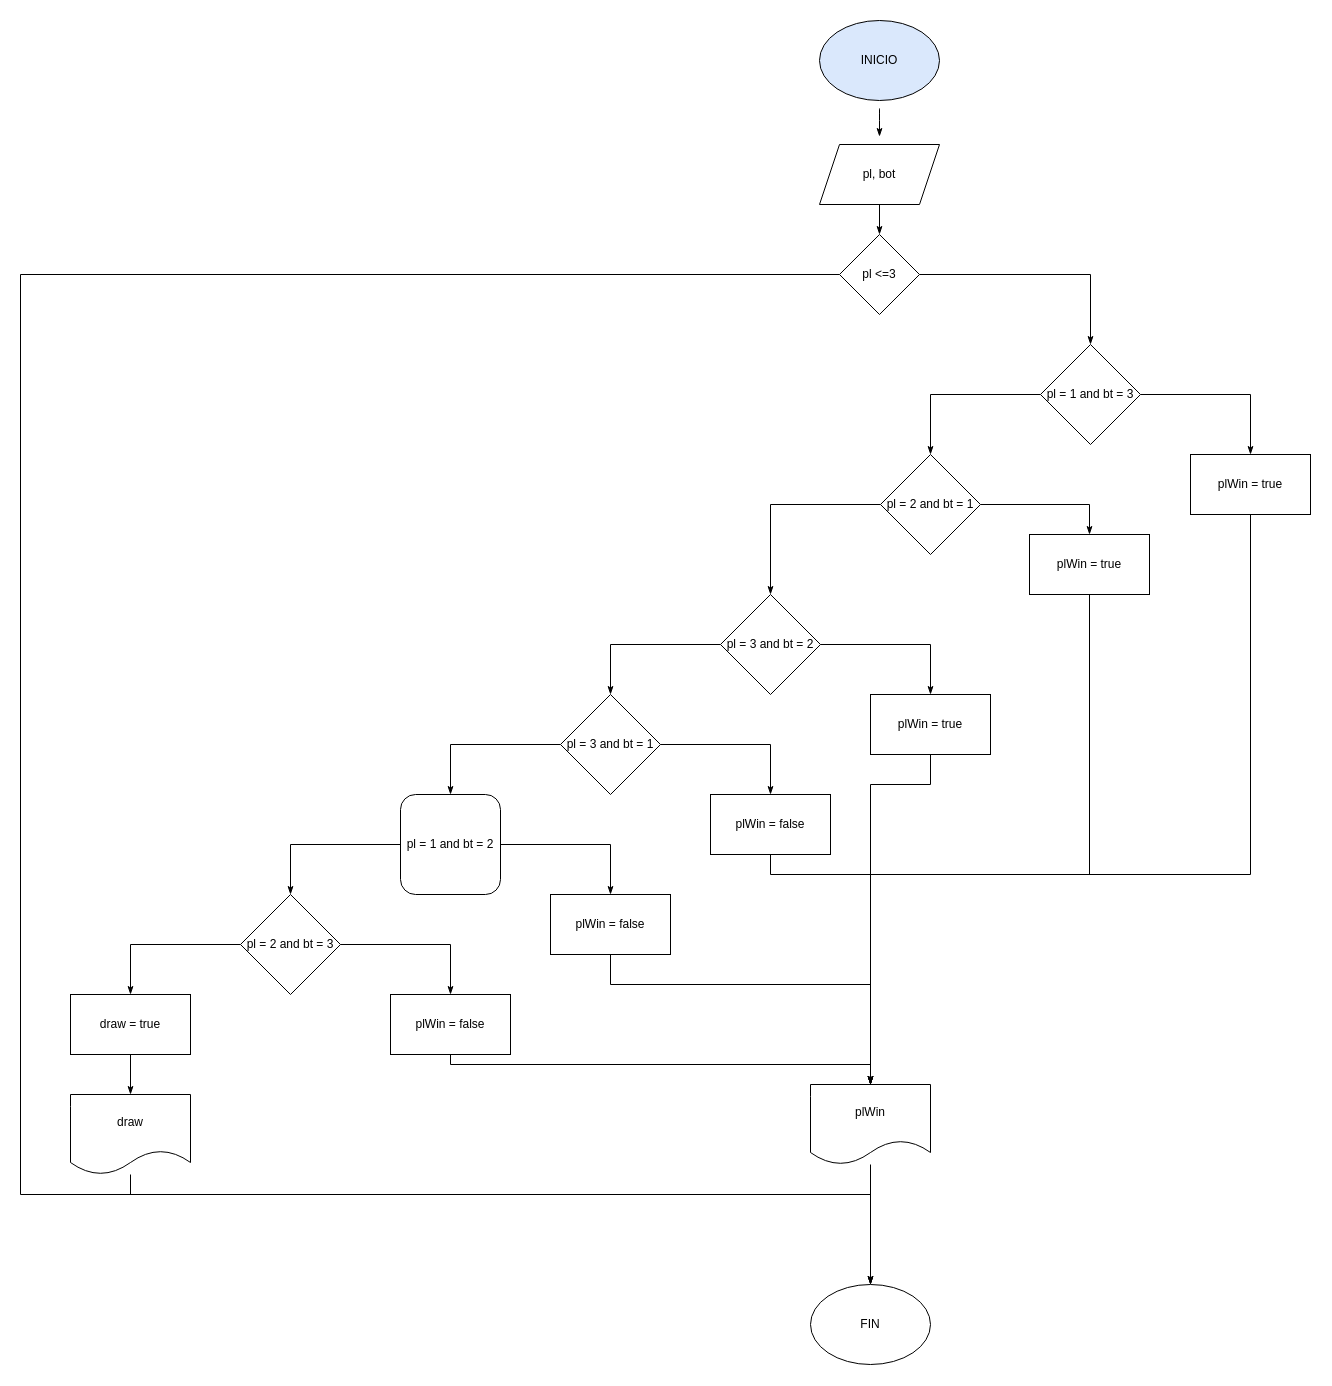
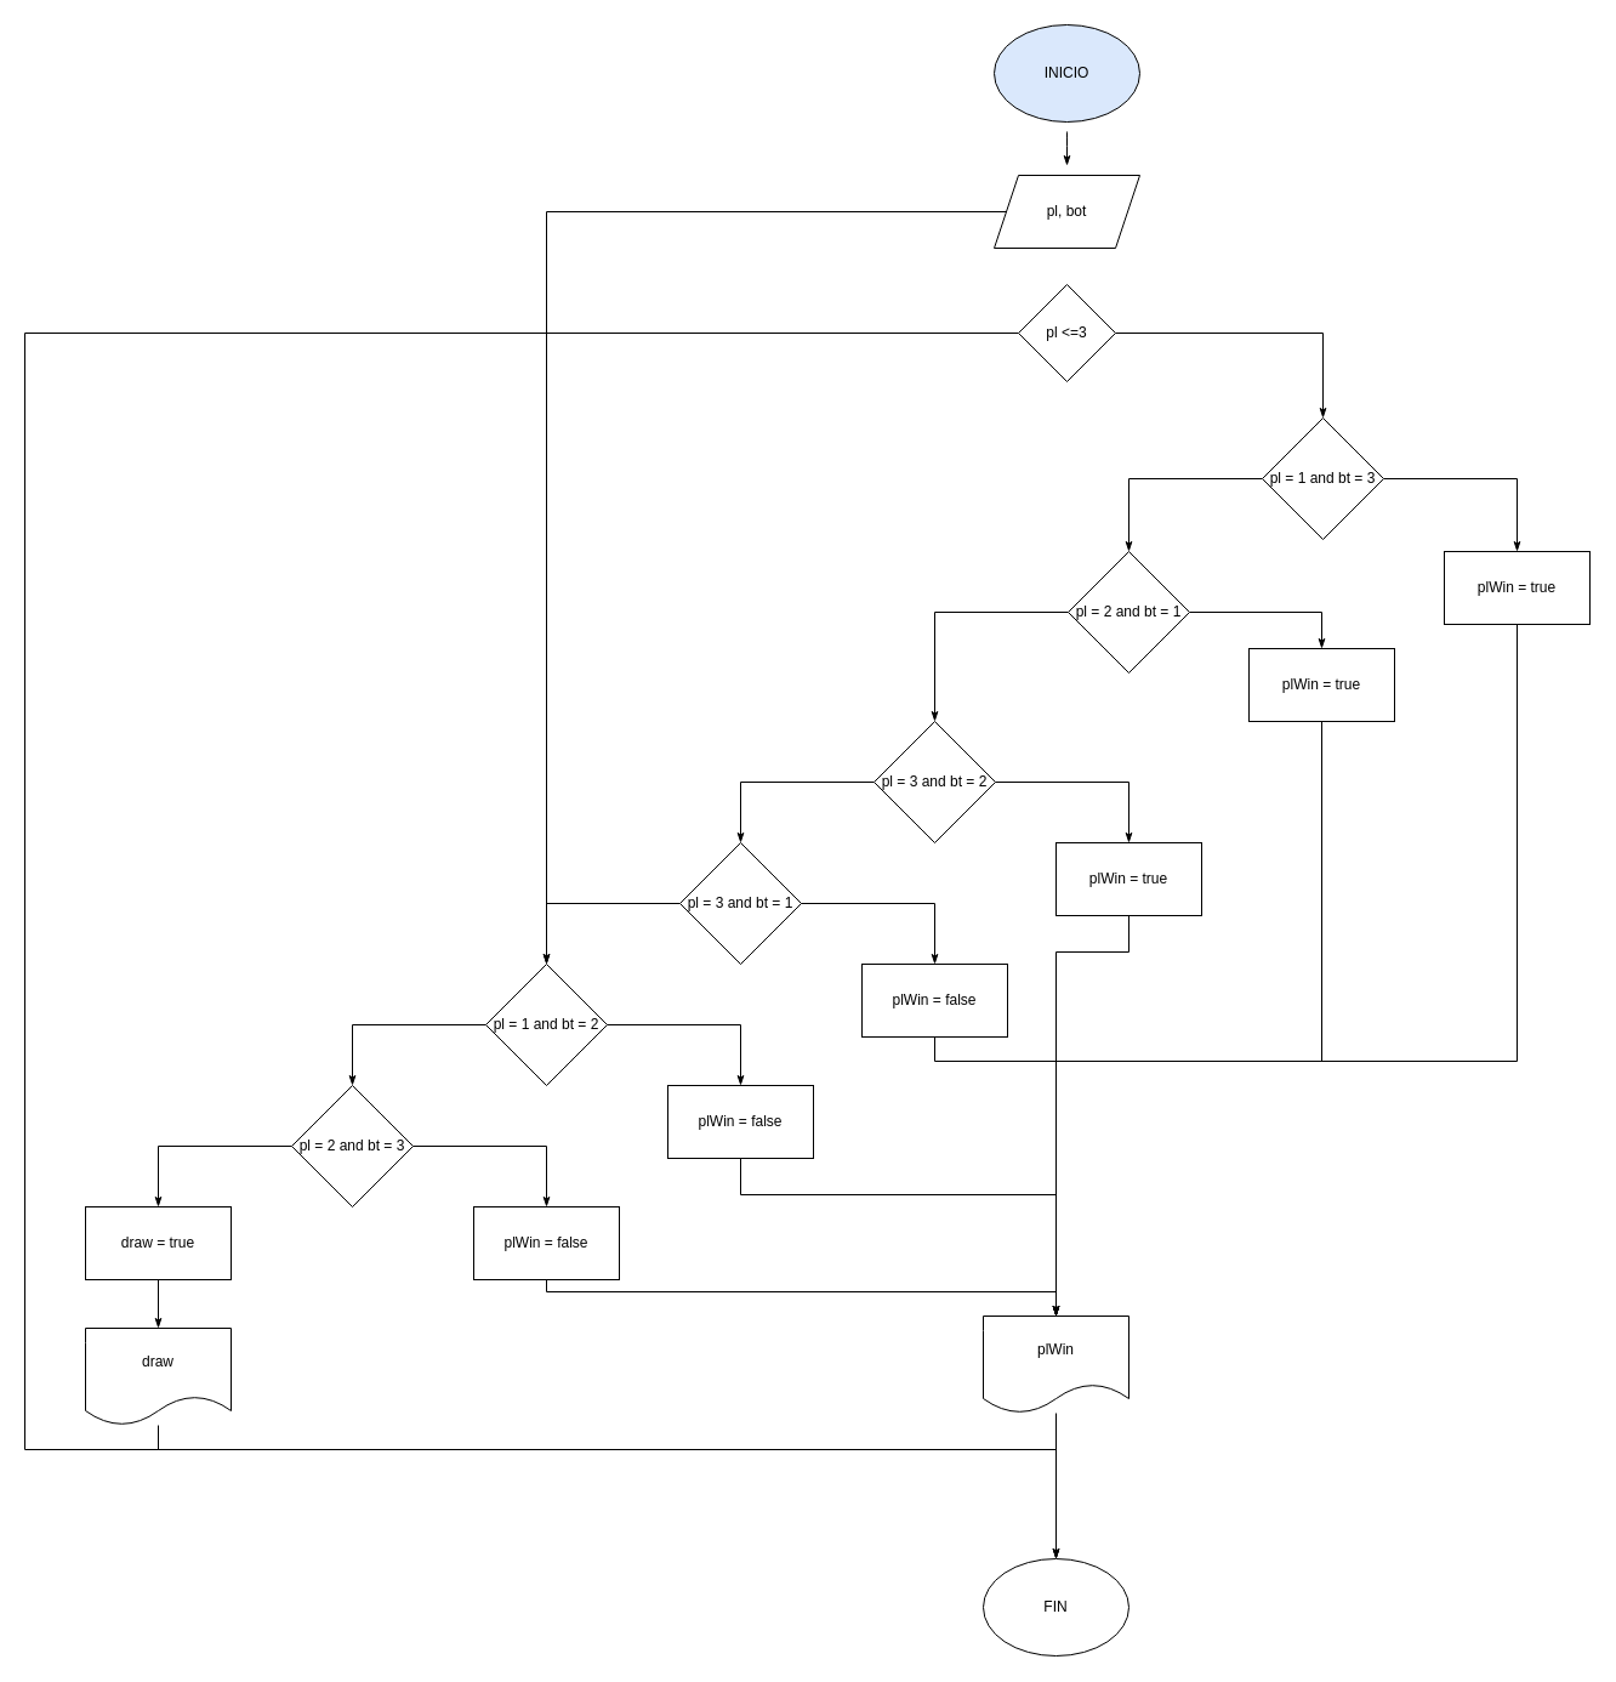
  <mxCell id="0" />
  <mxCell id="1" parent="0" />
  <mxCell id="2" style="edgeStyle=none;curved=1;rounded=0;orthogonalLoop=1;jettySize=auto;html=1;endArrow=classicThin;sourcePerimeterSpacing=8;targetPerimeterSpacing=8;endFill=1;" parent="1" source="3" target="5" edge="1"><mxGeometry relative="1" as="geometry" /></mxCell>
  <mxCell id="3" value="INICIO" style="ellipse;whiteSpace=wrap;html=1;hachureGap=4;fillColor=#dae8fc;" parent="1" vertex="1"><mxGeometry x="819" y="20" width="120" height="80" as="geometry" /></mxCell>
- <mxCell id="4" style="edgeStyle=orthogonalEdgeStyle;rounded=0;orthogonalLoop=1;jettySize=auto;html=1;endArrow=classicThin;endFill=1;" edge="1" parent="1" source="5" target="8"><mxGeometry relative="1" as="geometry" /></mxCell>
+ <mxCell id="4" style="edgeStyle=orthogonalEdgeStyle;rounded=0;orthogonalLoop=1;jettySize=auto;html=1;endArrow=classicThin;endFill=1;" edge="1" parent="1" source="5" target="30"><mxGeometry relative="1" as="geometry" /></mxCell>
  <mxCell id="5" value="pl, bot" style="shape=parallelogram;perimeter=parallelogramPerimeter;whiteSpace=wrap;html=1;fixedSize=1;hachureGap=4;" parent="1" vertex="1"><mxGeometry x="819" y="144" width="120" height="60" as="geometry" /></mxCell>
  <mxCell id="6" style="edgeStyle=orthogonalEdgeStyle;rounded=0;orthogonalLoop=1;jettySize=auto;html=1;endArrow=classicThin;endFill=1;entryX=0.5;entryY=0;entryDx=0;entryDy=0;" edge="1" parent="1" source="8" target="39"><mxGeometry relative="1" as="geometry"><mxPoint x="870" y="1244" as="targetPoint" /><Array as="points"><mxPoint x="20" y="274" /><mxPoint x="20" y="1194" /><mxPoint x="870" y="1194" /></Array></mxGeometry></mxCell>
  <mxCell id="7" style="edgeStyle=orthogonalEdgeStyle;rounded=0;orthogonalLoop=1;jettySize=auto;html=1;endArrow=classicThin;endFill=1;" edge="1" parent="1" source="8" target="11"><mxGeometry relative="1" as="geometry" /></mxCell>
  <mxCell id="8" value="pl &amp;lt;=3" style="rhombus;whiteSpace=wrap;html=1;" vertex="1" parent="1"><mxGeometry x="839" y="234" width="80" height="80" as="geometry" /></mxCell>
  <mxCell id="9" value="" style="edgeStyle=orthogonalEdgeStyle;rounded=0;orthogonalLoop=1;jettySize=auto;html=1;endArrow=classicThin;endFill=1;" edge="1" parent="1" source="11" target="13"><mxGeometry relative="1" as="geometry" /></mxCell>
  <mxCell id="10" value="" style="edgeStyle=orthogonalEdgeStyle;rounded=0;orthogonalLoop=1;jettySize=auto;html=1;endArrow=classicThin;endFill=1;" edge="1" parent="1" source="11" target="16"><mxGeometry relative="1" as="geometry" /></mxCell>
  <mxCell id="11" value="pl = 1 and bt = 3" style="rhombus;whiteSpace=wrap;html=1;" vertex="1" parent="1"><mxGeometry x="1040" y="344" width="100" height="100" as="geometry" /></mxCell>
  <mxCell id="12" style="edgeStyle=orthogonalEdgeStyle;rounded=0;orthogonalLoop=1;jettySize=auto;html=1;entryX=0.5;entryY=0;entryDx=0;entryDy=0;endArrow=classicThin;endFill=1;" edge="1" parent="1" source="13" target="45"><mxGeometry relative="1" as="geometry"><Array as="points"><mxPoint x="1250" y="874" /><mxPoint x="870" y="874" /></Array></mxGeometry></mxCell>
  <mxCell id="13" value="plWin = true" style="whiteSpace=wrap;html=1;" vertex="1" parent="1"><mxGeometry x="1190" y="454" width="120" height="60" as="geometry" /></mxCell>
  <mxCell id="14" style="edgeStyle=orthogonalEdgeStyle;rounded=0;orthogonalLoop=1;jettySize=auto;html=1;entryX=0.5;entryY=0;entryDx=0;entryDy=0;endArrow=classicThin;endFill=1;" edge="1" parent="1" source="16" target="18"><mxGeometry relative="1" as="geometry" /></mxCell>
  <mxCell id="15" value="" style="edgeStyle=orthogonalEdgeStyle;rounded=0;orthogonalLoop=1;jettySize=auto;html=1;endArrow=classicThin;endFill=1;" edge="1" parent="1" source="16" target="20"><mxGeometry relative="1" as="geometry"><Array as="points"><mxPoint x="770" y="504" /></Array></mxGeometry></mxCell>
  <mxCell id="16" value="pl = 2 and bt = 1" style="rhombus;whiteSpace=wrap;html=1;" vertex="1" parent="1"><mxGeometry x="880" y="454" width="100" height="100" as="geometry" /></mxCell>
  <mxCell id="17" style="edgeStyle=orthogonalEdgeStyle;rounded=0;orthogonalLoop=1;jettySize=auto;html=1;endArrow=classicThin;endFill=1;" edge="1" parent="1" source="18" target="45"><mxGeometry relative="1" as="geometry"><Array as="points"><mxPoint x="1089" y="874" /><mxPoint x="870" y="874" /></Array></mxGeometry></mxCell>
  <mxCell id="18" value="plWin = true" style="whiteSpace=wrap;html=1;" vertex="1" parent="1"><mxGeometry x="1029" y="534" width="120" height="60" as="geometry" /></mxCell>
  <mxCell id="19" value="" style="edgeStyle=orthogonalEdgeStyle;rounded=0;orthogonalLoop=1;jettySize=auto;html=1;endArrow=classicThin;endFill=1;" edge="1" parent="1" source="20" target="25"><mxGeometry relative="1" as="geometry"><Array as="points"><mxPoint x="610" y="644" /></Array></mxGeometry></mxCell>
  <mxCell id="20" value="pl = 3 and bt = 2" style="rhombus;whiteSpace=wrap;html=1;" vertex="1" parent="1"><mxGeometry x="720" y="594" width="100" height="100" as="geometry" /></mxCell>
  <mxCell id="21" style="edgeStyle=orthogonalEdgeStyle;rounded=0;orthogonalLoop=1;jettySize=auto;html=1;entryX=0.5;entryY=0;entryDx=0;entryDy=0;endArrow=classicThin;endFill=1;" edge="1" parent="1" target="23" source="20"><mxGeometry relative="1" as="geometry"><mxPoint x="820" y="704" as="sourcePoint" /></mxGeometry></mxCell>
  <mxCell id="22" style="edgeStyle=orthogonalEdgeStyle;rounded=0;orthogonalLoop=1;jettySize=auto;html=1;endArrow=classicThin;endFill=1;exitX=0.5;exitY=1;exitDx=0;exitDy=0;" edge="1" parent="1" source="23" target="45"><mxGeometry relative="1" as="geometry"><Array as="points"><mxPoint x="930" y="784" /><mxPoint x="870" y="784" /></Array></mxGeometry></mxCell>
  <mxCell id="23" value="plWin = true" style="whiteSpace=wrap;html=1;" vertex="1" parent="1"><mxGeometry x="870" y="694" width="120" height="60" as="geometry" /></mxCell>
  <mxCell id="24" style="edgeStyle=orthogonalEdgeStyle;rounded=0;orthogonalLoop=1;jettySize=auto;html=1;entryX=0.5;entryY=0;entryDx=0;entryDy=0;endArrow=classicThin;endFill=1;" edge="1" parent="1" source="25" target="30"><mxGeometry relative="1" as="geometry" /></mxCell>
  <mxCell id="25" value="pl = 3 and bt = 1" style="rhombus;whiteSpace=wrap;html=1;" vertex="1" parent="1"><mxGeometry x="560" y="694" width="100" height="100" as="geometry" /></mxCell>
  <mxCell id="26" style="edgeStyle=orthogonalEdgeStyle;rounded=0;orthogonalLoop=1;jettySize=auto;html=1;entryX=0.5;entryY=0;entryDx=0;entryDy=0;endArrow=classicThin;endFill=1;" edge="1" parent="1" target="28" source="25"><mxGeometry relative="1" as="geometry"><mxPoint x="660" y="744" as="sourcePoint" /></mxGeometry></mxCell>
  <mxCell id="27" style="edgeStyle=orthogonalEdgeStyle;rounded=0;orthogonalLoop=1;jettySize=auto;html=1;entryX=0.5;entryY=0;entryDx=0;entryDy=0;endArrow=classicThin;endFill=1;" edge="1" parent="1" source="28" target="45"><mxGeometry relative="1" as="geometry"><Array as="points"><mxPoint x="770" y="874" /><mxPoint x="870" y="874" /></Array></mxGeometry></mxCell>
  <mxCell id="28" value="plWin = false" style="whiteSpace=wrap;html=1;" vertex="1" parent="1"><mxGeometry x="710" y="794" width="120" height="60" as="geometry" /></mxCell>
  <mxCell id="29" style="edgeStyle=orthogonalEdgeStyle;rounded=0;orthogonalLoop=1;jettySize=auto;html=1;entryX=0.5;entryY=0;entryDx=0;entryDy=0;endArrow=classicThin;endFill=1;" edge="1" parent="1" source="30" target="35"><mxGeometry relative="1" as="geometry" /></mxCell>
- <mxCell id="30" value="pl = 1 and bt = 2" style="whiteSpace=wrap;html=1;rounded=1;" vertex="1" parent="1"><mxGeometry x="400" y="794" width="100" height="100" as="geometry" /></mxCell>
+ <mxCell id="30" value="pl = 1 and bt = 2" style="rhombus;whiteSpace=wrap;html=1;" vertex="1" parent="1"><mxGeometry x="400" y="794" width="100" height="100" as="geometry" /></mxCell>
  <mxCell id="31" style="edgeStyle=orthogonalEdgeStyle;rounded=0;orthogonalLoop=1;jettySize=auto;html=1;entryX=0.5;entryY=0;entryDx=0;entryDy=0;endArrow=classicThin;endFill=1;" edge="1" parent="1" source="30" target="33"><mxGeometry relative="1" as="geometry"><mxPoint x="500" y="844" as="sourcePoint" /></mxGeometry></mxCell>
  <mxCell id="32" style="edgeStyle=orthogonalEdgeStyle;rounded=0;orthogonalLoop=1;jettySize=auto;html=1;endArrow=classicThin;endFill=1;" edge="1" parent="1" source="33" target="45"><mxGeometry relative="1" as="geometry"><Array as="points"><mxPoint x="610" y="984" /><mxPoint x="870" y="984" /></Array></mxGeometry></mxCell>
  <mxCell id="33" value="plWin = false" style="whiteSpace=wrap;html=1;" vertex="1" parent="1"><mxGeometry x="550" y="894" width="120" height="60" as="geometry" /></mxCell>
  <mxCell id="34" value="" style="edgeStyle=orthogonalEdgeStyle;rounded=0;orthogonalLoop=1;jettySize=auto;html=1;endArrow=classicThin;endFill=1;" edge="1" parent="1" source="35" target="41"><mxGeometry relative="1" as="geometry"><Array as="points"><mxPoint x="130" y="944" /></Array></mxGeometry></mxCell>
  <mxCell id="35" value="pl = 2 and bt = 3" style="rhombus;whiteSpace=wrap;html=1;" vertex="1" parent="1"><mxGeometry x="240" y="894" width="100" height="100" as="geometry" /></mxCell>
  <mxCell id="36" style="edgeStyle=orthogonalEdgeStyle;rounded=0;orthogonalLoop=1;jettySize=auto;html=1;entryX=0.5;entryY=0;entryDx=0;entryDy=0;endArrow=classicThin;endFill=1;" edge="1" parent="1" source="35" target="38"><mxGeometry relative="1" as="geometry"><mxPoint x="340" y="944" as="sourcePoint" /></mxGeometry></mxCell>
  <mxCell id="37" style="edgeStyle=orthogonalEdgeStyle;rounded=0;orthogonalLoop=1;jettySize=auto;html=1;entryX=0.5;entryY=0;entryDx=0;entryDy=0;endArrow=classicThin;endFill=1;" edge="1" parent="1" source="38" target="45"><mxGeometry relative="1" as="geometry"><Array as="points"><mxPoint x="450" y="1064" /><mxPoint x="870" y="1064" /></Array></mxGeometry></mxCell>
  <mxCell id="38" value="plWin = false" style="whiteSpace=wrap;html=1;" vertex="1" parent="1"><mxGeometry x="390" y="994" width="120" height="60" as="geometry" /></mxCell>
  <mxCell id="39" value="FIN" style="ellipse;whiteSpace=wrap;html=1;" vertex="1" parent="1"><mxGeometry x="810" y="1284" width="120" height="80" as="geometry" /></mxCell>
  <mxCell id="40" style="edgeStyle=orthogonalEdgeStyle;rounded=0;orthogonalLoop=1;jettySize=auto;html=1;endArrow=classicThin;endFill=1;" edge="1" parent="1" source="41" target="43"><mxGeometry relative="1" as="geometry" /></mxCell>
  <mxCell id="41" value="draw = true" style="whiteSpace=wrap;html=1;" vertex="1" parent="1"><mxGeometry x="70" y="994" width="120" height="60" as="geometry" /></mxCell>
  <mxCell id="42" style="edgeStyle=orthogonalEdgeStyle;rounded=0;orthogonalLoop=1;jettySize=auto;html=1;entryX=0.5;entryY=0;entryDx=0;entryDy=0;endArrow=classicThin;endFill=1;" edge="1" parent="1" source="43" target="39"><mxGeometry relative="1" as="geometry"><Array as="points"><mxPoint x="130" y="1194" /><mxPoint x="870" y="1194" /></Array></mxGeometry></mxCell>
  <mxCell id="43" value="draw" style="shape=document;whiteSpace=wrap;html=1;boundedLbl=1;" vertex="1" parent="1"><mxGeometry x="70" y="1094" width="120" height="80" as="geometry" /></mxCell>
  <mxCell id="44" style="edgeStyle=orthogonalEdgeStyle;rounded=0;orthogonalLoop=1;jettySize=auto;html=1;endArrow=classicThin;endFill=1;" edge="1" parent="1" source="45" target="39"><mxGeometry relative="1" as="geometry" /></mxCell>
  <mxCell id="45" value="plWin" style="shape=document;whiteSpace=wrap;html=1;boundedLbl=1;" vertex="1" parent="1"><mxGeometry x="810" y="1084" width="120" height="80" as="geometry" /></mxCell>
